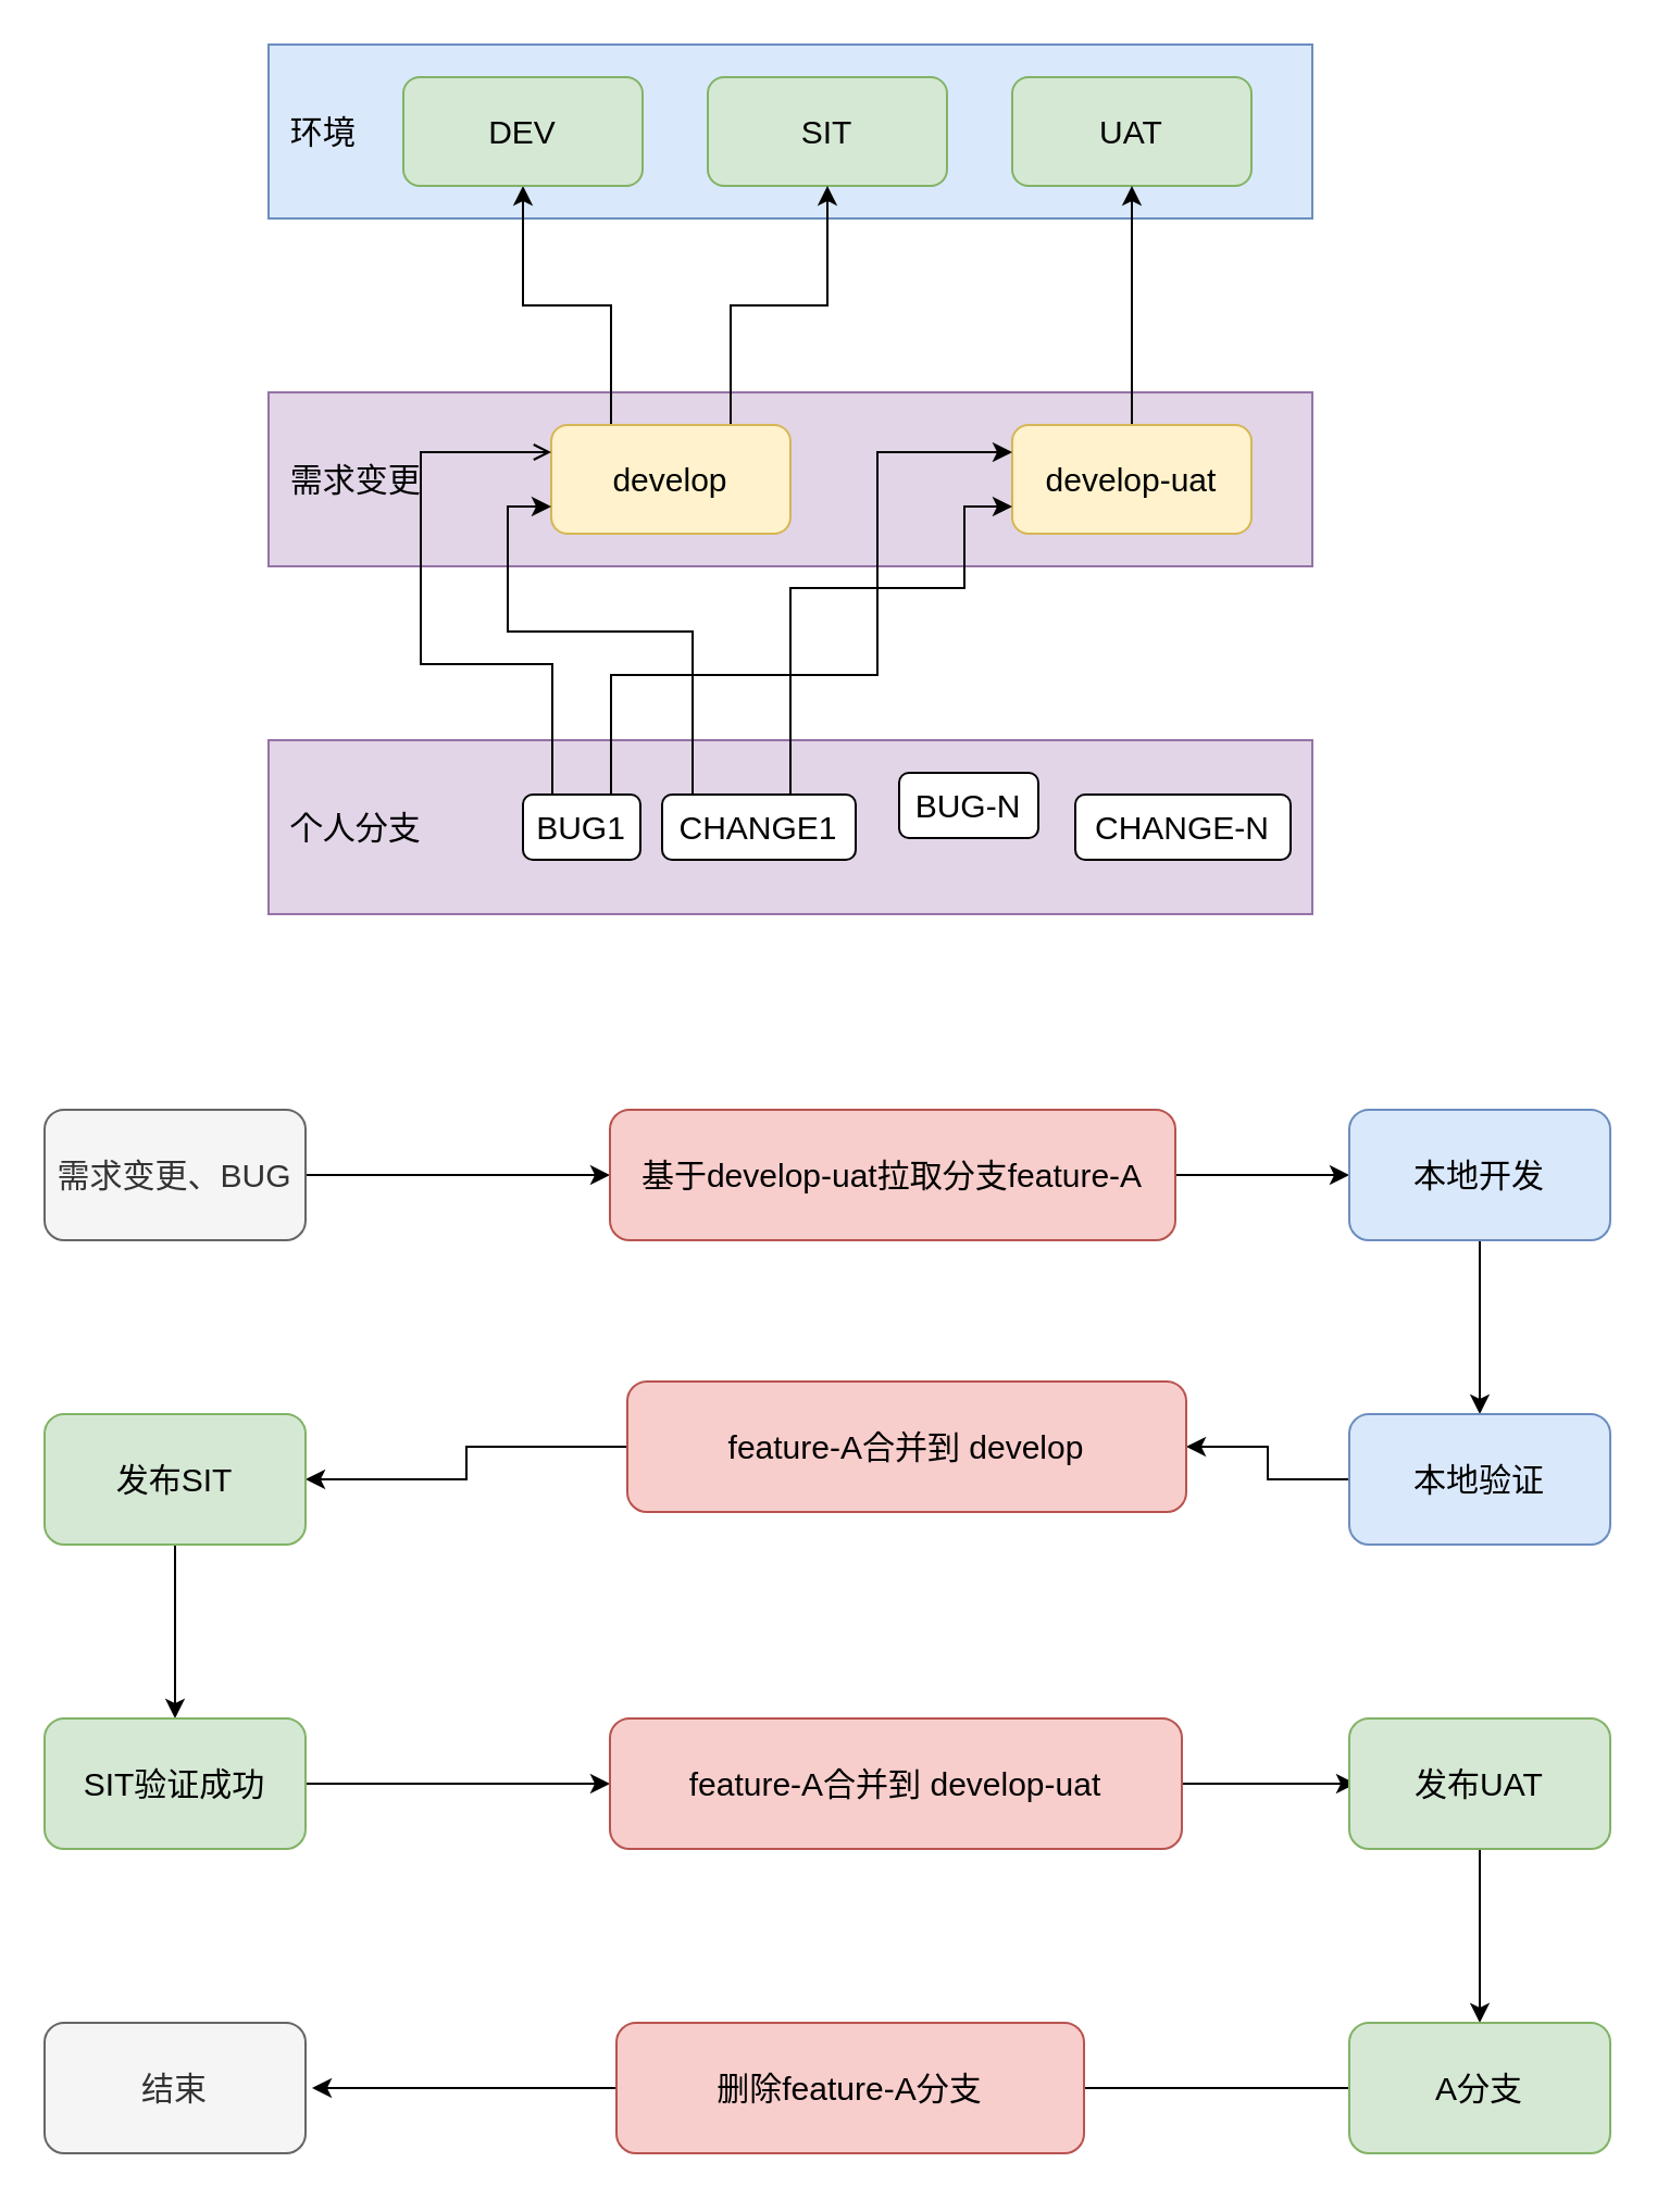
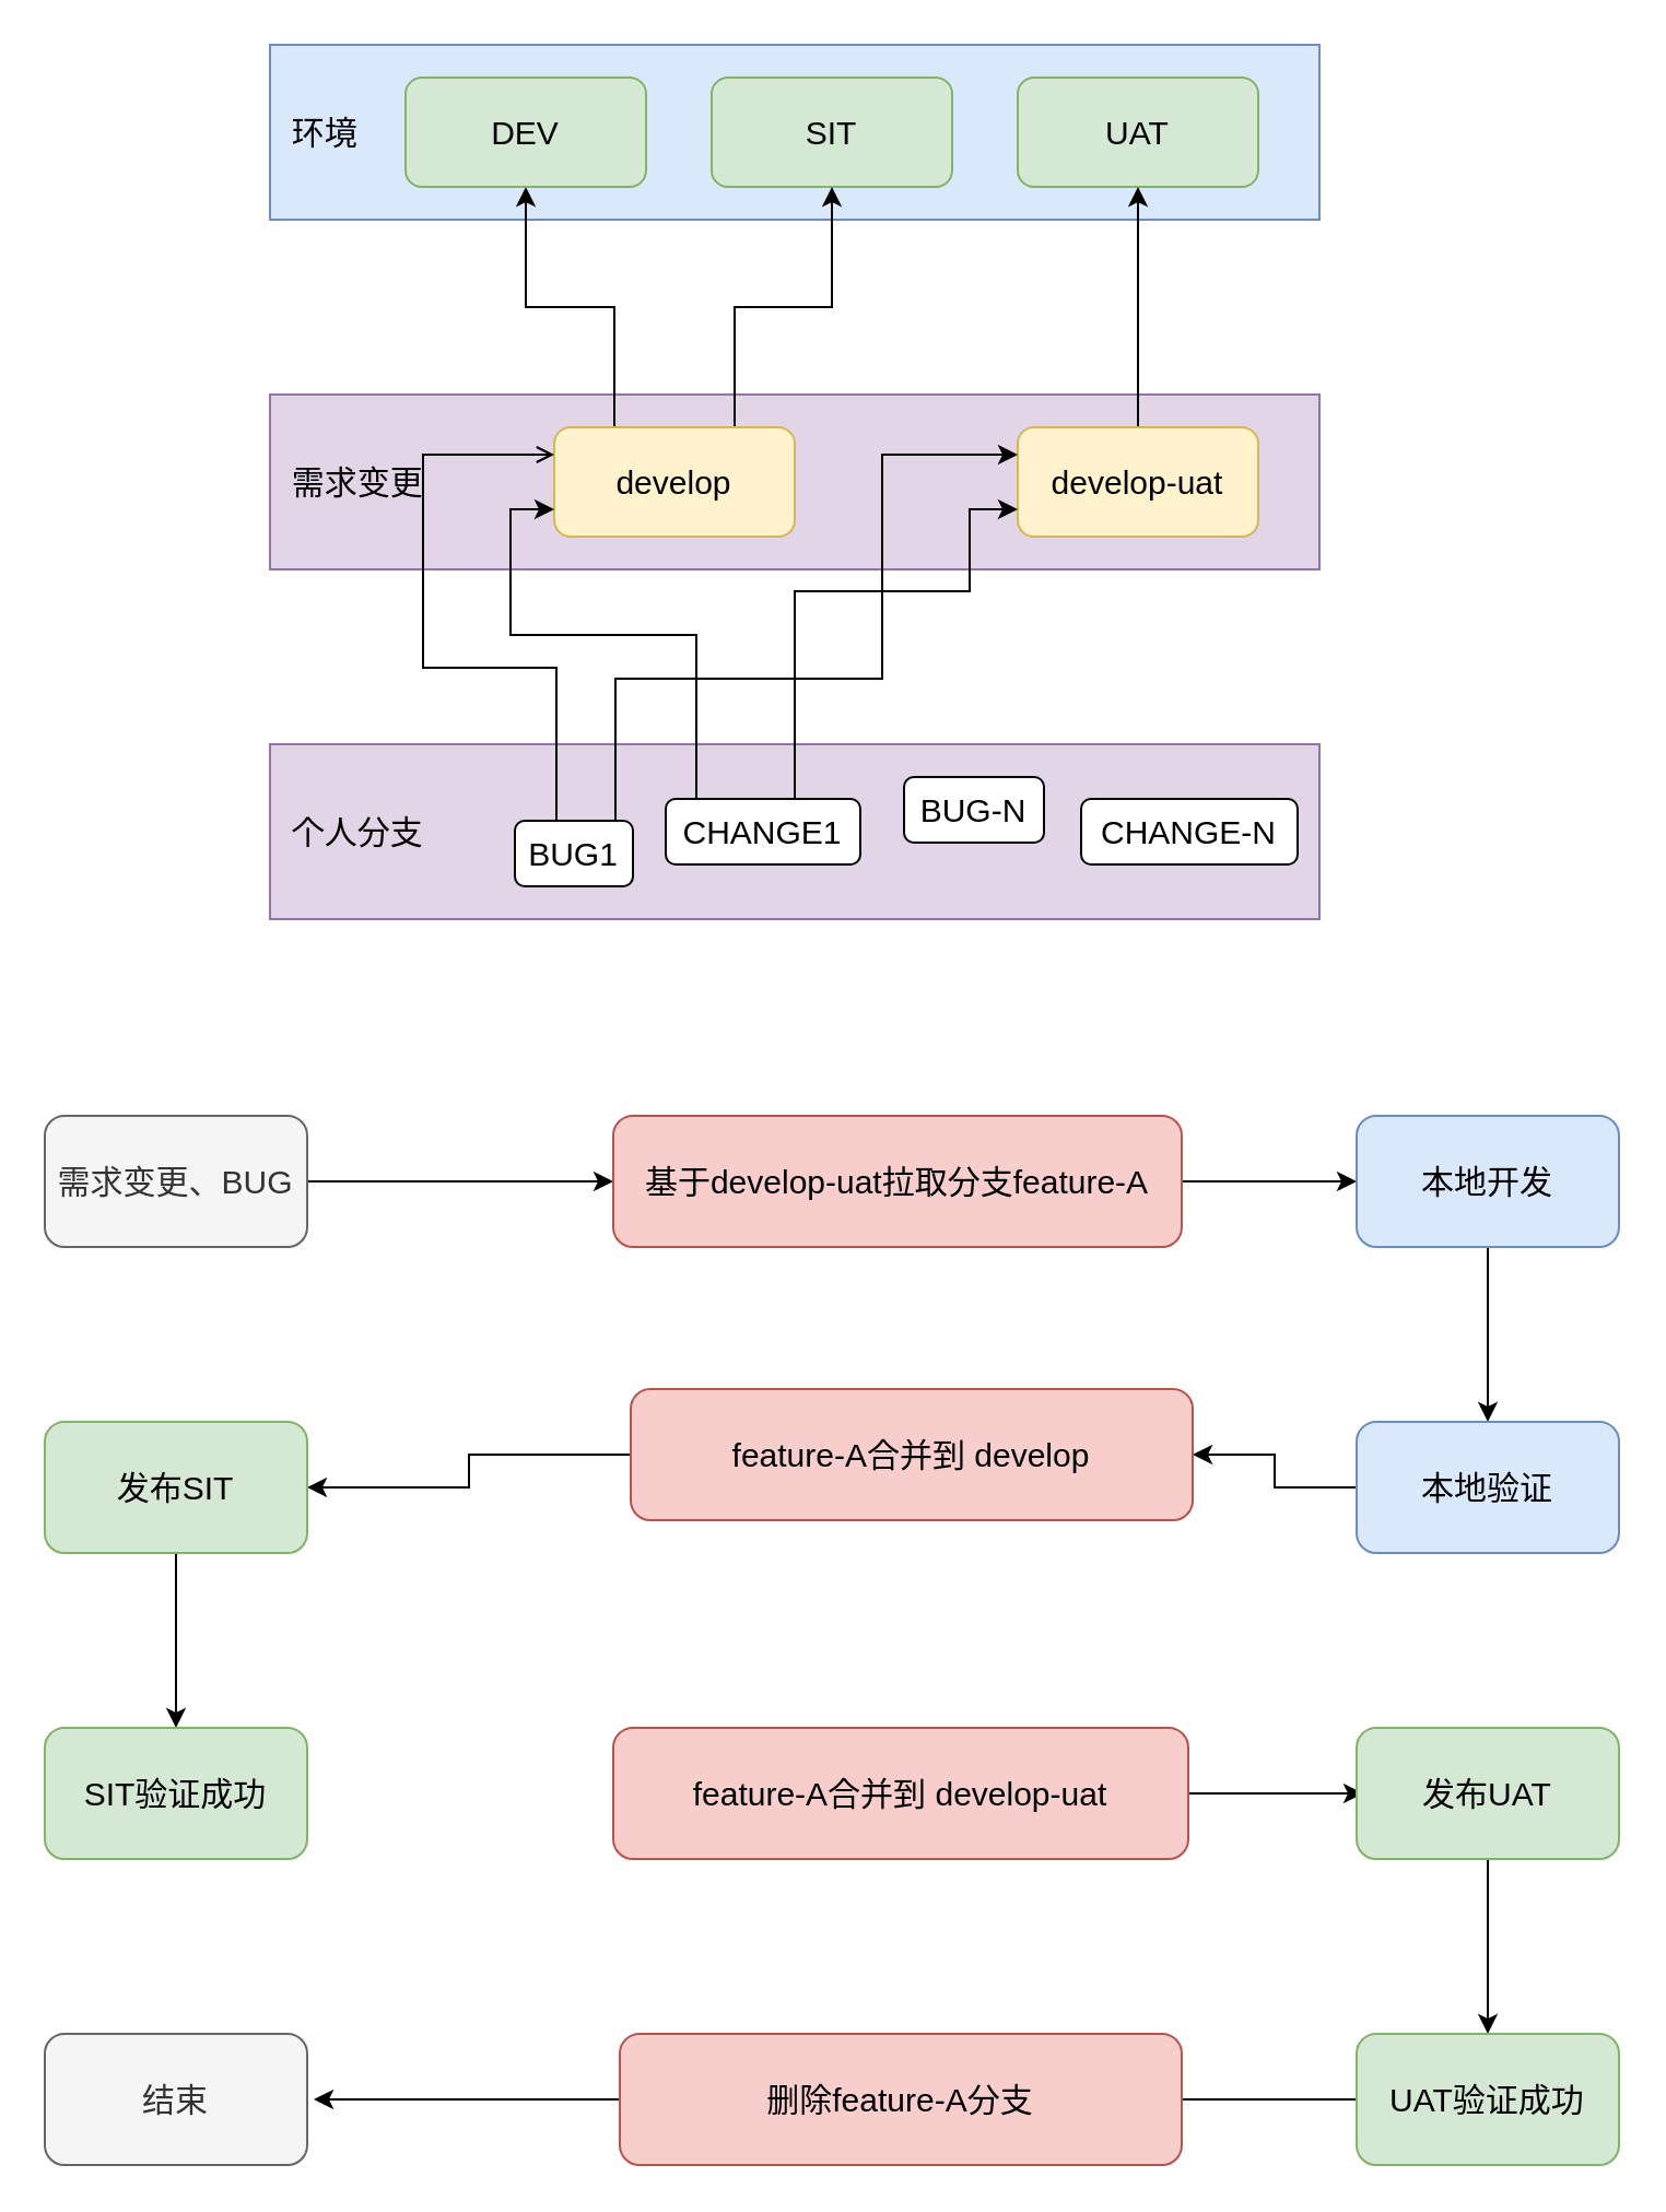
  <mxCell id="0" />
  <mxCell id="1" parent="0" />
  <mxCell id="2" value="&amp;nbsp; 环境" style="rounded=0;whiteSpace=wrap;html=1;verticalAlign=middle;align=left;fontSize=15;fillColor=#dae8fc;strokeColor=#6c8ebf;" parent="1" vertex="1"><mxGeometry x="123" y="20" width="480" height="80" as="geometry" /></mxCell>
  <mxCell id="3" value="SIT" style="rounded=1;whiteSpace=wrap;html=1;fontSize=15;fillColor=#d5e8d4;strokeColor=#82b366;" parent="1" vertex="1"><mxGeometry x="325" y="35" width="110" height="50" as="geometry" /></mxCell>
  <mxCell id="4" value="UAT" style="rounded=1;whiteSpace=wrap;html=1;fontSize=15;fillColor=#d5e8d4;strokeColor=#82b366;" parent="1" vertex="1"><mxGeometry x="465" y="35" width="110" height="50" as="geometry" /></mxCell>
  <mxCell id="5" value="&amp;nbsp; 需求变更" style="rounded=0;whiteSpace=wrap;html=1;verticalAlign=middle;align=left;fontSize=15;fillColor=#e1d5e7;strokeColor=#9673a6;" parent="1" vertex="1"><mxGeometry x="123" y="180" width="480" height="80" as="geometry" /></mxCell>
  <mxCell id="6" style="edgeStyle=orthogonalEdgeStyle;rounded=0;orthogonalLoop=1;jettySize=auto;html=1;exitX=0.75;exitY=0;exitDx=0;exitDy=0;entryX=0.5;entryY=1;entryDx=0;entryDy=0;fontSize=15;" parent="1" source="8" target="3" edge="1"><mxGeometry relative="1" as="geometry" /></mxCell>
  <mxCell id="7" style="edgeStyle=orthogonalEdgeStyle;rounded=0;orthogonalLoop=1;jettySize=auto;html=1;exitX=0.25;exitY=0;exitDx=0;exitDy=0;entryX=0.5;entryY=1;entryDx=0;entryDy=0;fontSize=15;" parent="1" source="8" target="12" edge="1"><mxGeometry relative="1" as="geometry" /></mxCell>
  <mxCell id="8" value="develop" style="rounded=1;whiteSpace=wrap;html=1;fontSize=15;fillColor=#fff2cc;strokeColor=#d6b656;" parent="1" vertex="1"><mxGeometry x="253" y="195" width="110" height="50" as="geometry" /></mxCell>
  <mxCell id="9" style="edgeStyle=orthogonalEdgeStyle;rounded=0;orthogonalLoop=1;jettySize=auto;html=1;exitX=0.5;exitY=0;exitDx=0;exitDy=0;entryX=0.5;entryY=1;entryDx=0;entryDy=0;fontSize=15;" parent="1" source="10" target="4" edge="1"><mxGeometry relative="1" as="geometry" /></mxCell>
  <mxCell id="10" value="develop-uat" style="rounded=1;whiteSpace=wrap;html=1;fontSize=15;fillColor=#fff2cc;strokeColor=#d6b656;" parent="1" vertex="1"><mxGeometry x="465" y="195" width="110" height="50" as="geometry" /></mxCell>
  <mxCell id="11" value="&amp;nbsp; 个人分支" style="rounded=0;whiteSpace=wrap;html=1;verticalAlign=middle;align=left;fontSize=15;fillColor=#e1d5e7;strokeColor=#9673a6;" parent="1" vertex="1"><mxGeometry x="123" y="340" width="480" height="80" as="geometry" /></mxCell>
  <mxCell id="12" value="DEV" style="rounded=1;whiteSpace=wrap;html=1;fontSize=15;fillColor=#d5e8d4;strokeColor=#82b366;" parent="1" vertex="1"><mxGeometry x="185" y="35" width="110" height="50" as="geometry" /></mxCell>
  <mxCell id="13" style="edgeStyle=orthogonalEdgeStyle;rounded=0;orthogonalLoop=1;jettySize=auto;html=1;exitX=0.25;exitY=0;exitDx=0;exitDy=0;entryX=0;entryY=0.25;entryDx=0;entryDy=0;fontSize=15;endArrow=open;" parent="1" source="15" target="8" edge="1"><mxGeometry relative="1" as="geometry"><Array as="points"><mxPoint x="254" y="305" /><mxPoint x="193" y="305" /><mxPoint x="193" y="208" /></Array></mxGeometry></mxCell>
  <mxCell id="14" style="edgeStyle=orthogonalEdgeStyle;rounded=0;orthogonalLoop=1;jettySize=auto;html=1;exitX=0.75;exitY=0;exitDx=0;exitDy=0;entryX=0;entryY=0.25;entryDx=0;entryDy=0;fontSize=15;" parent="1" source="15" target="10" edge="1"><mxGeometry relative="1" as="geometry"><Array as="points"><mxPoint x="281" y="310" /><mxPoint x="403" y="310" /><mxPoint x="403" y="208" /></Array></mxGeometry></mxCell>
- <mxCell id="15" value="BUG1" style="rounded=1;whiteSpace=wrap;html=1;fontSize=15;" parent="1" vertex="1"><mxGeometry x="240" y="365" width="54" height="30" as="geometry" /></mxCell>
+ <mxCell id="15" value="BUG1" style="rounded=1;whiteSpace=wrap;html=1;fontSize=15;" parent="1" vertex="1"><mxGeometry x="235" y="375" width="54" height="30" as="geometry" /></mxCell>
  <mxCell id="16" style="edgeStyle=orthogonalEdgeStyle;rounded=0;orthogonalLoop=1;jettySize=auto;html=1;exitX=0.25;exitY=0;exitDx=0;exitDy=0;entryX=0;entryY=0.75;entryDx=0;entryDy=0;fontSize=15;" parent="1" source="18" target="8" edge="1"><mxGeometry relative="1" as="geometry"><Array as="points"><mxPoint x="318" y="290" /><mxPoint x="233" y="290" /><mxPoint x="233" y="233" /></Array></mxGeometry></mxCell>
  <mxCell id="17" style="edgeStyle=orthogonalEdgeStyle;rounded=0;orthogonalLoop=1;jettySize=auto;html=1;exitX=0.75;exitY=0;exitDx=0;exitDy=0;entryX=0;entryY=0.75;entryDx=0;entryDy=0;fontSize=15;" parent="1" source="18" target="10" edge="1"><mxGeometry relative="1" as="geometry"><Array as="points"><mxPoint x="363" y="365" /><mxPoint x="363" y="270" /><mxPoint x="443" y="270" /><mxPoint x="443" y="233" /></Array></mxGeometry></mxCell>
  <mxCell id="18" value="CHANGE1" style="rounded=1;whiteSpace=wrap;html=1;fontSize=15;" parent="1" vertex="1"><mxGeometry x="304" y="365" width="89" height="30" as="geometry" /></mxCell>
  <mxCell id="19" value="BUG-N" style="rounded=1;whiteSpace=wrap;html=1;fontSize=15;" parent="1" vertex="1"><mxGeometry x="413" y="355" width="64" height="30" as="geometry" /></mxCell>
  <mxCell id="20" value="CHANGE-N" style="rounded=1;whiteSpace=wrap;html=1;fontSize=15;" parent="1" vertex="1"><mxGeometry x="494" y="365" width="99" height="30" as="geometry" /></mxCell>
  <mxCell id="21" value="" style="edgeStyle=orthogonalEdgeStyle;rounded=0;orthogonalLoop=1;jettySize=auto;html=1;fontSize=15;" parent="1" source="22" target="24" edge="1"><mxGeometry relative="1" as="geometry" /></mxCell>
  <mxCell id="22" value="需求变更、BUG" style="rounded=1;whiteSpace=wrap;html=1;fontSize=15;fillColor=#f5f5f5;strokeColor=#666666;fontColor=#333333;" parent="1" vertex="1"><mxGeometry x="20" y="510" width="120" height="60" as="geometry" /></mxCell>
  <mxCell id="23" value="" style="edgeStyle=orthogonalEdgeStyle;rounded=0;orthogonalLoop=1;jettySize=auto;html=1;fontSize=15;" parent="1" source="24" target="26" edge="1"><mxGeometry relative="1" as="geometry" /></mxCell>
  <mxCell id="24" value="基于develop-uat拉取分支feature-A" style="rounded=1;whiteSpace=wrap;html=1;fontSize=15;fillColor=#f8cecc;strokeColor=#b85450;" parent="1" vertex="1"><mxGeometry x="280" y="510" width="260" height="60" as="geometry" /></mxCell>
  <mxCell id="25" value="" style="edgeStyle=orthogonalEdgeStyle;rounded=0;orthogonalLoop=1;jettySize=auto;html=1;fontSize=15;" parent="1" source="26" target="28" edge="1"><mxGeometry relative="1" as="geometry" /></mxCell>
  <mxCell id="26" value="本地开发" style="rounded=1;whiteSpace=wrap;html=1;fontSize=15;fillColor=#dae8fc;strokeColor=#6c8ebf;" parent="1" vertex="1"><mxGeometry x="620" y="510" width="120" height="60" as="geometry" /></mxCell>
  <mxCell id="27" value="" style="edgeStyle=orthogonalEdgeStyle;rounded=0;orthogonalLoop=1;jettySize=auto;html=1;fontSize=15;" parent="1" source="28" target="30" edge="1"><mxGeometry relative="1" as="geometry" /></mxCell>
  <mxCell id="28" value="本地验证" style="rounded=1;whiteSpace=wrap;html=1;fontSize=15;fillColor=#dae8fc;strokeColor=#6c8ebf;" parent="1" vertex="1"><mxGeometry x="620" y="650" width="120" height="60" as="geometry" /></mxCell>
  <mxCell id="29" value="" style="edgeStyle=orthogonalEdgeStyle;rounded=0;orthogonalLoop=1;jettySize=auto;html=1;fontSize=15;" parent="1" source="30" target="32" edge="1"><mxGeometry relative="1" as="geometry" /></mxCell>
  <mxCell id="30" value="feature-A合并到 develop" style="rounded=1;whiteSpace=wrap;html=1;fontSize=15;fillColor=#f8cecc;strokeColor=#b85450;" parent="1" vertex="1"><mxGeometry x="288" y="635" width="257" height="60" as="geometry" /></mxCell>
  <mxCell id="31" value="" style="edgeStyle=orthogonalEdgeStyle;rounded=0;orthogonalLoop=1;jettySize=auto;html=1;fontSize=15;" parent="1" source="32" target="34" edge="1"><mxGeometry relative="1" as="geometry" /></mxCell>
  <mxCell id="32" value="发布SIT" style="rounded=1;whiteSpace=wrap;html=1;fontSize=15;fillColor=#d5e8d4;strokeColor=#82b366;" parent="1" vertex="1"><mxGeometry x="20" y="650" width="120" height="60" as="geometry" /></mxCell>
- <mxCell id="33" value="" style="edgeStyle=orthogonalEdgeStyle;rounded=0;orthogonalLoop=1;jettySize=auto;html=1;fontSize=15;" parent="1" source="34" target="36" edge="1"><mxGeometry relative="1" as="geometry" /></mxCell>
  <mxCell id="34" value="SIT验证成功" style="rounded=1;whiteSpace=wrap;html=1;fontSize=15;fillColor=#d5e8d4;strokeColor=#82b366;" parent="1" vertex="1"><mxGeometry x="20" y="790" width="120" height="60" as="geometry" /></mxCell>
  <mxCell id="35" value="" style="edgeStyle=orthogonalEdgeStyle;rounded=0;orthogonalLoop=1;jettySize=auto;html=1;fontSize=15;" parent="1" source="36" edge="1"><mxGeometry relative="1" as="geometry"><mxPoint x="623" y="820" as="targetPoint" /></mxGeometry></mxCell>
  <mxCell id="36" value="feature-A合并到 develop-uat" style="rounded=1;whiteSpace=wrap;html=1;fontSize=15;fillColor=#f8cecc;strokeColor=#b85450;" parent="1" vertex="1"><mxGeometry x="280" y="790" width="263" height="60" as="geometry" /></mxCell>
  <mxCell id="37" value="" style="edgeStyle=orthogonalEdgeStyle;rounded=0;orthogonalLoop=1;jettySize=auto;html=1;fontSize=15;" parent="1" source="38" target="40" edge="1"><mxGeometry relative="1" as="geometry" /></mxCell>
  <mxCell id="38" value="发布UAT" style="rounded=1;whiteSpace=wrap;html=1;fontSize=15;fillColor=#d5e8d4;strokeColor=#82b366;" parent="1" vertex="1"><mxGeometry x="620" y="790" width="120" height="60" as="geometry" /></mxCell>
  <mxCell id="39" value="" style="edgeStyle=orthogonalEdgeStyle;rounded=0;orthogonalLoop=1;jettySize=auto;html=1;fontSize=15;endArrow=none;" parent="1" source="40" target="42" edge="1"><mxGeometry relative="1" as="geometry" /></mxCell>
- <mxCell id="40" value="A分支" style="rounded=1;whiteSpace=wrap;html=1;fontSize=15;fillColor=#d5e8d4;strokeColor=#82b366;" parent="1" vertex="1"><mxGeometry x="620" y="930" width="120" height="60" as="geometry" /></mxCell>
+ <mxCell id="40" value="UAT验证成功" style="rounded=1;whiteSpace=wrap;html=1;fontSize=15;fillColor=#d5e8d4;strokeColor=#82b366;" parent="1" vertex="1"><mxGeometry x="620" y="930" width="120" height="60" as="geometry" /></mxCell>
  <mxCell id="41" value="" style="edgeStyle=orthogonalEdgeStyle;rounded=0;orthogonalLoop=1;jettySize=auto;html=1;fontSize=15;" parent="1" source="42" edge="1"><mxGeometry relative="1" as="geometry"><mxPoint x="143" y="960" as="targetPoint" /></mxGeometry></mxCell>
- <mxCell id="42" value="删除feature-A分支" style="rounded=1;whiteSpace=wrap;html=1;fontSize=15;fillColor=#f8cecc;strokeColor=#b85450;" parent="1" vertex="1"><mxGeometry x="283" y="930" width="215" height="60" as="geometry" /></mxCell>
+ <mxCell id="42" value="删除feature-A分支" style="rounded=1;whiteSpace=wrap;html=1;fontSize=15;fillColor=#f8cecc;strokeColor=#b85450;" parent="1" vertex="1"><mxGeometry x="283" y="930" width="257" height="60" as="geometry" /></mxCell>
  <mxCell id="43" value="结束" style="rounded=1;whiteSpace=wrap;html=1;fontSize=15;fillColor=#f5f5f5;strokeColor=#666666;fontColor=#333333;" parent="1" vertex="1"><mxGeometry x="20" y="930" width="120" height="60" as="geometry" /></mxCell>
